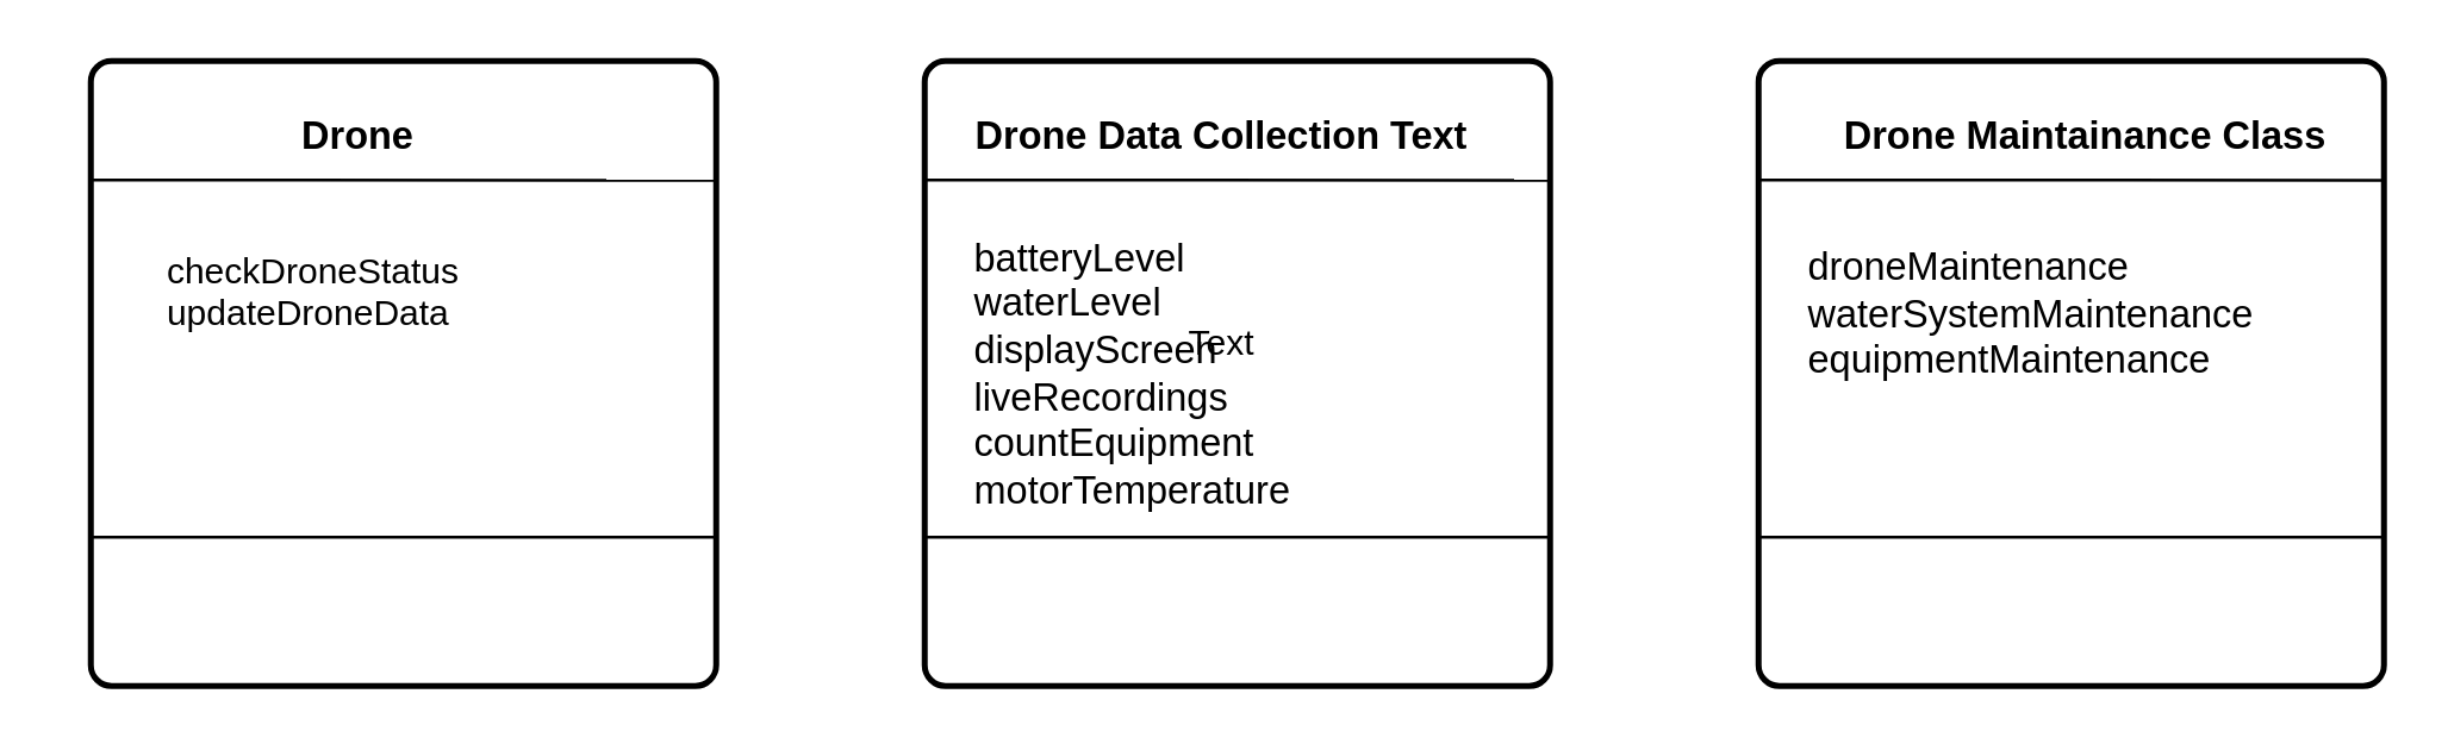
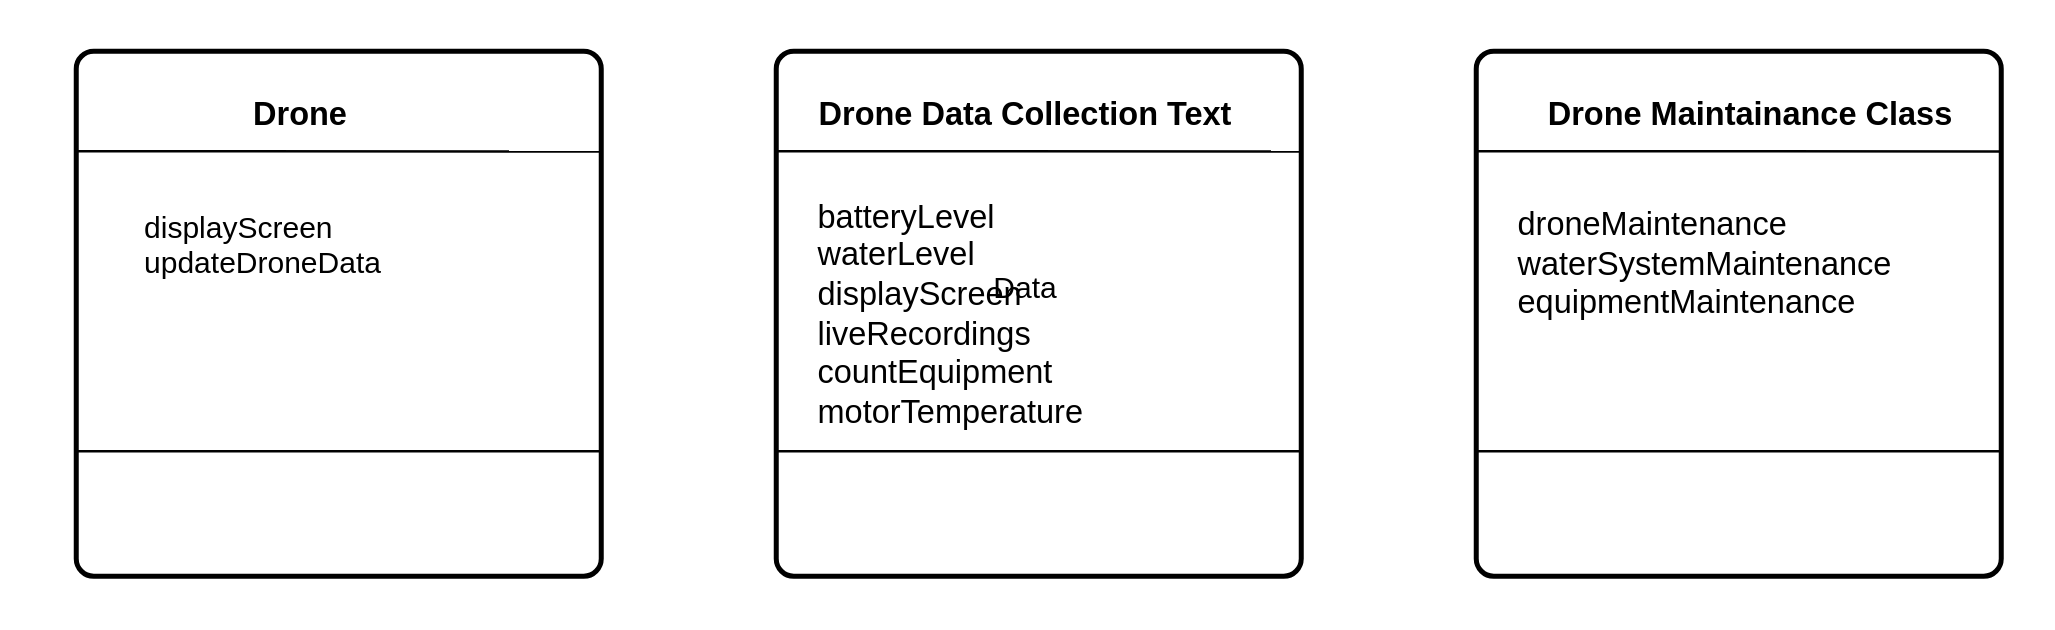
  <mxCell id="0" />
  <mxCell id="1" parent="0" />
  <mxCell id="2" value="" style="rounded=1;whiteSpace=wrap;html=1;absoluteArcSize=1;arcSize=14;strokeWidth=2;" parent="1" vertex="1"><mxGeometry x="30" y="20" width="210" height="210" as="geometry" /></mxCell>
- <mxCell id="3" value="&lt;div style=&quot;text-align: left&quot;&gt;&lt;span&gt;checkDroneStatus&lt;/span&gt;&lt;/div&gt;&lt;div style=&quot;text-align: left&quot;&gt;&lt;span&gt;updateDroneData&lt;/span&gt;&lt;/div&gt;&lt;div style=&quot;text-align: left&quot;&gt;&lt;br&gt;&lt;/div&gt;" style="text;html=1;strokeColor=none;fillColor=none;align=center;verticalAlign=middle;whiteSpace=wrap;rounded=0;" parent="1" vertex="1"><mxGeometry x="20" y="80" width="170" height="50" as="geometry" /></mxCell>
+ <mxCell id="3" value="&lt;div style=&quot;text-align: left&quot;&gt;&lt;span&gt;displayScreen&lt;/span&gt;&lt;/div&gt;&lt;div style=&quot;text-align: left&quot;&gt;&lt;span&gt;updateDroneData&lt;/span&gt;&lt;/div&gt;&lt;div style=&quot;text-align: left&quot;&gt;&lt;br&gt;&lt;/div&gt;" style="text;html=1;strokeColor=none;fillColor=none;align=center;verticalAlign=middle;whiteSpace=wrap;rounded=0;" parent="1" vertex="1"><mxGeometry x="20" y="80" width="170" height="50" as="geometry" /></mxCell>
  <mxCell id="4" value="" style="endArrow=none;html=1;entryX=1;entryY=0.148;entryDx=0;entryDy=0;entryPerimeter=0;" parent="1" edge="1"><mxGeometry width="50" height="50" relative="1" as="geometry"><mxPoint x="30" y="60" as="sourcePoint" /><mxPoint x="240" y="60.08" as="targetPoint" /></mxGeometry></mxCell>
  <mxCell id="5" value="" style="endArrow=none;html=1;exitX=0;exitY=0.762;exitDx=0;exitDy=0;exitPerimeter=0;" parent="1" edge="1"><mxGeometry width="50" height="50" relative="1" as="geometry"><mxPoint x="30" y="180.02" as="sourcePoint" /><mxPoint x="240" y="180" as="targetPoint" /></mxGeometry></mxCell>
  <mxCell id="6" value="&lt;font size=&quot;1&quot;&gt;&lt;b style=&quot;font-size: 13px&quot;&gt;Drone&lt;/b&gt;&lt;/font&gt;" style="text;html=1;strokeColor=none;fillColor=none;align=center;verticalAlign=middle;whiteSpace=wrap;rounded=0;" parent="1" vertex="1"><mxGeometry x="60" y="30" width="120" height="30" as="geometry" /></mxCell>
  <mxCell id="7" value="" style="rounded=1;whiteSpace=wrap;html=1;absoluteArcSize=1;arcSize=14;strokeWidth=2;" parent="1" vertex="1"><mxGeometry x="310" y="20" width="210" height="210" as="geometry" /></mxCell>
- <mxCell id="8" value="Text" style="text;html=1;strokeColor=none;fillColor=none;align=center;verticalAlign=middle;whiteSpace=wrap;rounded=0;" parent="1" vertex="1"><mxGeometry x="325" y="60" width="170" height="110" as="geometry" /></mxCell>
+ <mxCell id="8" value="Data" style="text;html=1;strokeColor=none;fillColor=none;align=center;verticalAlign=middle;whiteSpace=wrap;rounded=0;" parent="1" vertex="1"><mxGeometry x="325" y="60" width="170" height="110" as="geometry" /></mxCell>
  <mxCell id="9" value="" style="endArrow=none;html=1;entryX=1;entryY=0.148;entryDx=0;entryDy=0;entryPerimeter=0;" parent="1" edge="1"><mxGeometry width="50" height="50" relative="1" as="geometry"><mxPoint x="310" y="60" as="sourcePoint" /><mxPoint x="520" y="60.08" as="targetPoint" /></mxGeometry></mxCell>
  <mxCell id="10" value="" style="endArrow=none;html=1;exitX=0;exitY=0.762;exitDx=0;exitDy=0;exitPerimeter=0;" parent="1" edge="1"><mxGeometry width="50" height="50" relative="1" as="geometry"><mxPoint x="310" y="180.02" as="sourcePoint" /><mxPoint x="520" y="180" as="targetPoint" /></mxGeometry></mxCell>
  <mxCell id="11" value="&lt;font size=&quot;1&quot;&gt;&lt;b style=&quot;font-size: 13px&quot;&gt;Drone Data Collection Text&lt;/b&gt;&lt;/font&gt;" style="text;html=1;strokeColor=none;fillColor=none;align=center;verticalAlign=middle;whiteSpace=wrap;rounded=0;" parent="1" vertex="1"><mxGeometry x="310" y="30" width="200" height="30" as="geometry" /></mxCell>
  <mxCell id="12" value="" style="rounded=1;whiteSpace=wrap;html=1;absoluteArcSize=1;arcSize=14;strokeWidth=2;" parent="1" vertex="1"><mxGeometry x="590" y="20" width="210" height="210" as="geometry" /></mxCell>
  <mxCell id="13" value="" style="endArrow=none;html=1;entryX=1;entryY=0.148;entryDx=0;entryDy=0;entryPerimeter=0;" parent="1" edge="1"><mxGeometry width="50" height="50" relative="1" as="geometry"><mxPoint x="590" y="60" as="sourcePoint" /><mxPoint x="800" y="60.08" as="targetPoint" /></mxGeometry></mxCell>
  <mxCell id="14" value="" style="endArrow=none;html=1;exitX=0;exitY=0.762;exitDx=0;exitDy=0;exitPerimeter=0;" parent="1" edge="1"><mxGeometry width="50" height="50" relative="1" as="geometry"><mxPoint x="590" y="180.02" as="sourcePoint" /><mxPoint x="800" y="180" as="targetPoint" /></mxGeometry></mxCell>
  <mxCell id="15" value="&lt;font style=&quot;font-size: 13px&quot;&gt;&lt;b&gt;Drone Maintainance Class&lt;/b&gt;&lt;/font&gt;" style="text;html=1;strokeColor=none;fillColor=none;align=center;verticalAlign=middle;whiteSpace=wrap;rounded=0;" parent="1" vertex="1"><mxGeometry x="615" y="30" width="170" height="30" as="geometry" /></mxCell>
  <mxCell id="16" value="&lt;font style=&quot;font-size: 13px&quot;&gt;droneMaintenance&lt;br&gt;waterSystemMaintenance&lt;br&gt;equipmentMaintenance&lt;/font&gt;&lt;br&gt;" style="text;html=1;strokeColor=none;fillColor=none;align=left;verticalAlign=middle;whiteSpace=wrap;rounded=0;" parent="1" vertex="1"><mxGeometry x="605" y="70" width="170" height="70" as="geometry" /></mxCell>
  <mxCell id="17" value="&lt;font style=&quot;font-size: 13px&quot;&gt;batteryLevel&lt;br&gt;waterLevel&lt;br&gt;displayScreen&lt;br&gt;liveRecordings&lt;br&gt;countEquipment&lt;br&gt;motorTemperature&lt;br&gt;&lt;/font&gt;" style="text;html=1;strokeColor=none;fillColor=none;align=left;verticalAlign=middle;whiteSpace=wrap;rounded=0;" parent="1" vertex="1"><mxGeometry x="325" y="70" width="170" height="110" as="geometry" /></mxCell>
